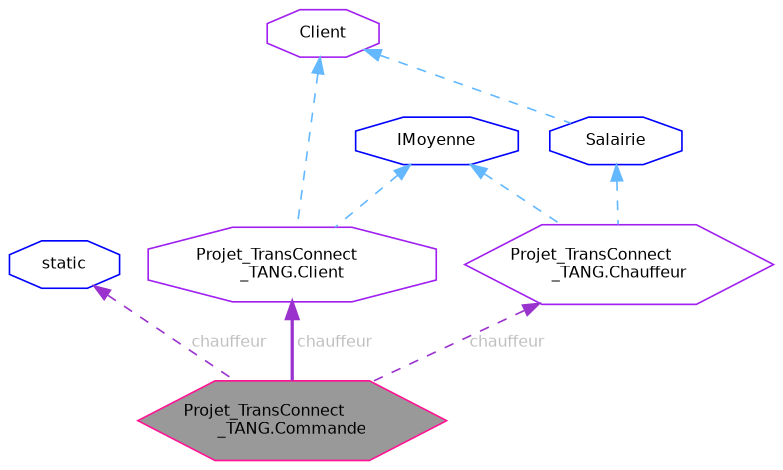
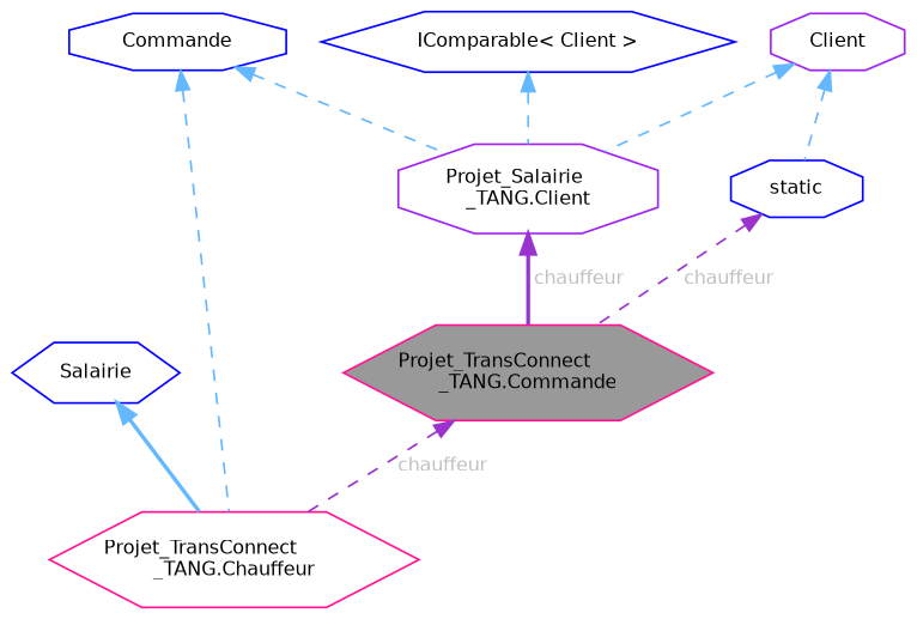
  digraph {
    node [color=blue fillcolor=white fontname=Helvetica fontsize=10 shape=octagon style=filled]
    edge [color=steelblue1 dir=back fontname=Helvetica fontsize=10 labelfontname=Helvetica labelfontsize=10 style=dashed]
    n1 [color=deeppink fillcolor=grey60 fontcolor=black height=0.2 label="Projet_TransConnect\l_TANG.Commande" shape=hexagon width=0.4]
    n2 [height=0.2 label=static width=0.4]
-   n3 [color=purple height=0.2 label="Projet_TransConnect\l_TANG.Client" width=0.4]
+   n3 [color=purple height=0.2 label="Projet_Salairie\l_TANG.Client" width=0.4]
    n4 [color=purple height=0.2 label=Client width=0.4]
-   n5 [height=0.2 label=Salairie width=0.4]
-   n6 [color=purple height=0.2 label="Projet_TransConnect\l_TANG.Chauffeur" shape=hexagon width=0.4]
-   n8 [height=0.2 label=IMoyenne width=0.4]
+   n5 [height=0.2 label=Salairie shape=hexagon width=0.4]
+   n6 [color=deeppink height=0.2 label="Projet_TransConnect\l_TANG.Chauffeur" shape=hexagon width=0.4]
+   n7 [height=0.2 label="IComparable\< Client \>" shape=hexagon width=0.4]
+   n8 [height=0.2 label=Commande width=0.4]
    n2 -> n1 [color=darkorchid3 fontcolor=grey label=" chauffeur"]
    n3 -> n1 [color=darkorchid3 fontcolor=grey label=" chauffeur" style=bold]
    n4 -> n3
-   n4 -> n5
-   n5 -> n6
-   n6 -> n1 [color=darkorchid3 fontcolor=grey label=" chauffeur"]
+   n4 -> n2
+   n5 -> n6 [style=bold]
+   n1 -> n6 [color=darkorchid3 fontcolor=grey label=" chauffeur"]
+   n7 -> n3
    n8 -> n3
    n8 -> n6
  }
